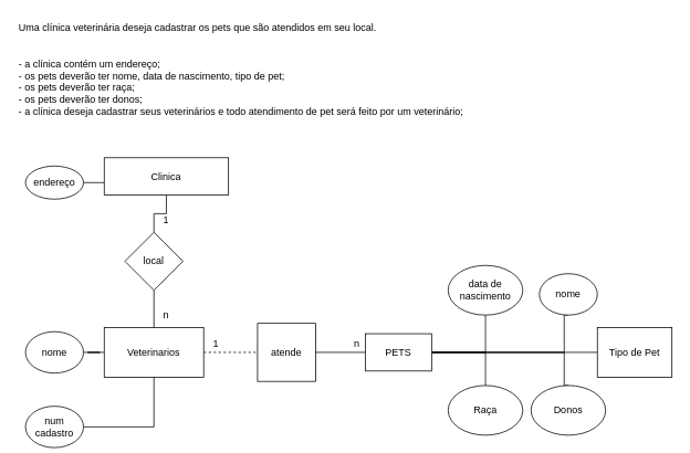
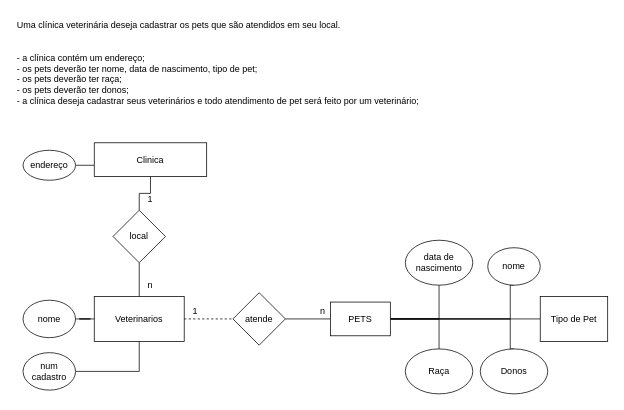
  <mxCell id="0" />
  <mxCell id="1" parent="0" />
  <mxCell id="2" value="Uma clínica veterinária deseja cadastrar os pets que são atendidos em seu local.&#10;&#10;&#10;- a clínica contém um endereço;&#10;- os pets deverão ter nome, data de nascimento, tipo de pet;&#10;- os pets deverão ter raça;&#10;- os pets deverão ter donos;&#10;- a clínica deseja cadastrar seus veterinários e todo atendimento de pet será feito por um veterinário;" style="text;whiteSpace=wrap;" vertex="1" parent="1"><mxGeometry width="560" height="150" as="geometry" x="20" y="20" /></mxCell>
  <mxCell id="3" style="edgeStyle=orthogonalEdgeStyle;rounded=0;orthogonalLoop=1;jettySize=auto;html=1;entryX=1;entryY=0.5;entryDx=0;entryDy=0;endArrow=none;endFill=0;" edge="1" parent="1" source="5" target="6"><mxGeometry relative="1" as="geometry"><Array as="points"><mxPoint x="100" y="220" /></Array></mxGeometry></mxCell>
  <mxCell id="4" style="edgeStyle=orthogonalEdgeStyle;rounded=0;orthogonalLoop=1;jettySize=auto;html=1;entryX=0.5;entryY=0;entryDx=0;entryDy=0;endArrow=none;endFill=0;" edge="1" parent="1" source="5" target="10"><mxGeometry relative="1" as="geometry" /></mxCell>
  <mxCell id="5" value="Clinica" style="rounded=0;whiteSpace=wrap;html=1;" vertex="1" parent="1"><mxGeometry x="125" y="190" width="150" height="45" as="geometry" /></mxCell>
  <mxCell id="6" value="endereço" style="ellipse;whiteSpace=wrap;html=1;" vertex="1" parent="1"><mxGeometry x="30" y="200" width="70" height="40" as="geometry" /></mxCell>
  <mxCell id="7" style="edgeStyle=orthogonalEdgeStyle;rounded=0;orthogonalLoop=1;jettySize=auto;html=1;entryX=0;entryY=0.5;entryDx=0;entryDy=0;endArrow=none;endFill=0;dashed=1;" edge="1" parent="1" source="8" target="18"><mxGeometry relative="1" as="geometry" /></mxCell>
  <mxCell id="8" value="Veterinarios" style="rounded=0;whiteSpace=wrap;html=1;" vertex="1" parent="1"><mxGeometry x="125" y="395" width="120" height="60" as="geometry" /></mxCell>
  <mxCell id="9" style="edgeStyle=orthogonalEdgeStyle;rounded=0;orthogonalLoop=1;jettySize=auto;html=1;exitX=0.5;exitY=1;exitDx=0;exitDy=0;entryX=0.5;entryY=0;entryDx=0;entryDy=0;endArrow=none;endFill=0;" edge="1" parent="1" source="10" target="8"><mxGeometry relative="1" as="geometry" /></mxCell>
  <mxCell id="10" value="local" style="rhombus;whiteSpace=wrap;html=1;" vertex="1" parent="1"><mxGeometry x="150" y="280" width="70" height="70" as="geometry" /></mxCell>
  <mxCell id="11" style="edgeStyle=orthogonalEdgeStyle;rounded=0;orthogonalLoop=1;jettySize=auto;html=1;entryX=0;entryY=0.5;entryDx=0;entryDy=0;endArrow=none;endFill=0;" edge="1" parent="1" source="12" target="8"><mxGeometry relative="1" as="geometry" /></mxCell>
  <mxCell id="12" value="nome" style="ellipse;whiteSpace=wrap;html=1;" vertex="1" parent="1"><mxGeometry x="30" y="400" width="70" height="50" as="geometry" /></mxCell>
  <mxCell id="13" style="edgeStyle=orthogonalEdgeStyle;rounded=0;orthogonalLoop=1;jettySize=auto;html=1;entryX=0.5;entryY=1;entryDx=0;entryDy=0;endArrow=none;endFill=0;" edge="1" parent="1" source="14" target="8"><mxGeometry relative="1" as="geometry" /></mxCell>
- <mxCell id="14" value="num cadastro" style="ellipse;whiteSpace=wrap;html=1;" vertex="1" parent="1"><mxGeometry x="30" y="490" width="70" height="50" as="geometry" /></mxCell>
+ <mxCell id="14" value="num cadastro" style="ellipse;whiteSpace=wrap;html=1;" vertex="1" parent="1"><mxGeometry x="30" y="470" width="70" height="50" as="geometry" /></mxCell>
  <mxCell id="15" value="1" style="text;html=1;strokeColor=none;fillColor=none;align=center;verticalAlign=middle;whiteSpace=wrap;rounded=0;" vertex="1" parent="1"><mxGeometry x="170" y="250" width="60" height="30" as="geometry" /></mxCell>
  <mxCell id="16" value="n" style="text;html=1;strokeColor=none;fillColor=none;align=center;verticalAlign=middle;whiteSpace=wrap;rounded=0;" vertex="1" parent="1"><mxGeometry x="170" y="365" width="60" height="30" as="geometry" /></mxCell>
  <mxCell id="17" style="edgeStyle=orthogonalEdgeStyle;rounded=0;orthogonalLoop=1;jettySize=auto;html=1;entryX=0;entryY=0.5;entryDx=0;entryDy=0;endArrow=none;endFill=0;" edge="1" parent="1" source="18" target="24"><mxGeometry relative="1" as="geometry" /></mxCell>
- <mxCell id="18" value="atende" style="whiteSpace=wrap;html=1;rounded=0;" vertex="1" parent="1"><mxGeometry x="310" y="390" width="70" height="70" as="geometry" /></mxCell>
+ <mxCell id="18" value="atende" style="rhombus;whiteSpace=wrap;html=1;" vertex="1" parent="1"><mxGeometry x="310" y="390" width="70" height="70" as="geometry" /></mxCell>
  <mxCell id="19" style="edgeStyle=orthogonalEdgeStyle;rounded=0;orthogonalLoop=1;jettySize=auto;html=1;entryX=0.5;entryY=1;entryDx=0;entryDy=0;endArrow=none;endFill=0;" edge="1" parent="1" source="24" target="27"><mxGeometry relative="1" as="geometry"><Array as="points"><mxPoint x="680" y="425" /><mxPoint x="680" y="380" /></Array></mxGeometry></mxCell>
  <mxCell id="20" style="edgeStyle=orthogonalEdgeStyle;rounded=0;orthogonalLoop=1;jettySize=auto;html=1;entryX=0.5;entryY=0;entryDx=0;entryDy=0;endArrow=none;endFill=0;" edge="1" parent="1" source="24" target="28"><mxGeometry relative="1" as="geometry" /></mxCell>
  <mxCell id="21" style="edgeStyle=orthogonalEdgeStyle;rounded=0;orthogonalLoop=1;jettySize=auto;html=1;exitX=1;exitY=0.5;exitDx=0;exitDy=0;entryX=0.5;entryY=0;entryDx=0;entryDy=0;endArrow=none;endFill=0;" edge="1" parent="1" source="24" target="29"><mxGeometry relative="1" as="geometry"><Array as="points"><mxPoint x="680" y="425" /><mxPoint x="680" y="465" /></Array></mxGeometry></mxCell>
  <mxCell id="22" style="edgeStyle=orthogonalEdgeStyle;rounded=0;orthogonalLoop=1;jettySize=auto;html=1;entryX=0.5;entryY=1;entryDx=0;entryDy=0;endArrow=none;endFill=0;" edge="1" parent="1" source="24" target="30"><mxGeometry relative="1" as="geometry" /></mxCell>
  <mxCell id="23" style="edgeStyle=orthogonalEdgeStyle;rounded=0;orthogonalLoop=1;jettySize=auto;html=1;entryX=0;entryY=0.5;entryDx=0;entryDy=0;endArrow=none;endFill=0;" edge="1" parent="1" source="24" target="31"><mxGeometry relative="1" as="geometry" /></mxCell>
  <mxCell id="24" value="PETS" style="rounded=0;whiteSpace=wrap;html=1;" vertex="1" parent="1"><mxGeometry x="440" y="402.5" width="80" height="45" as="geometry" /></mxCell>
  <mxCell id="25" value="1" style="text;html=1;strokeColor=none;fillColor=none;align=center;verticalAlign=middle;whiteSpace=wrap;rounded=0;" vertex="1" parent="1"><mxGeometry x="230" y="400" width="60" height="30" as="geometry" /></mxCell>
  <mxCell id="26" value="n" style="text;html=1;strokeColor=none;fillColor=none;align=center;verticalAlign=middle;whiteSpace=wrap;rounded=0;" vertex="1" parent="1"><mxGeometry x="400" y="400" width="60" height="30" as="geometry" /></mxCell>
  <mxCell id="27" value="nome" style="ellipse;whiteSpace=wrap;html=1;" vertex="1" parent="1"><mxGeometry x="650" y="330" width="70" height="50" as="geometry" /></mxCell>
  <mxCell id="28" value="Raça" style="ellipse;whiteSpace=wrap;html=1;" vertex="1" parent="1"><mxGeometry x="540" y="465" width="90" height="60" as="geometry" /></mxCell>
  <mxCell id="29" value="Donos" style="ellipse;whiteSpace=wrap;html=1;" vertex="1" parent="1"><mxGeometry x="640" y="465" width="90" height="60" as="geometry" /></mxCell>
  <mxCell id="30" value="data de nascimento" style="ellipse;whiteSpace=wrap;html=1;" vertex="1" parent="1"><mxGeometry x="540" y="320" width="90" height="60" as="geometry" /></mxCell>
  <mxCell id="31" value="Tipo de Pet" style="whiteSpace=wrap;html=1;rounded=0;" vertex="1" parent="1"><mxGeometry x="720" y="395" width="90" height="60" as="geometry" /></mxCell>
